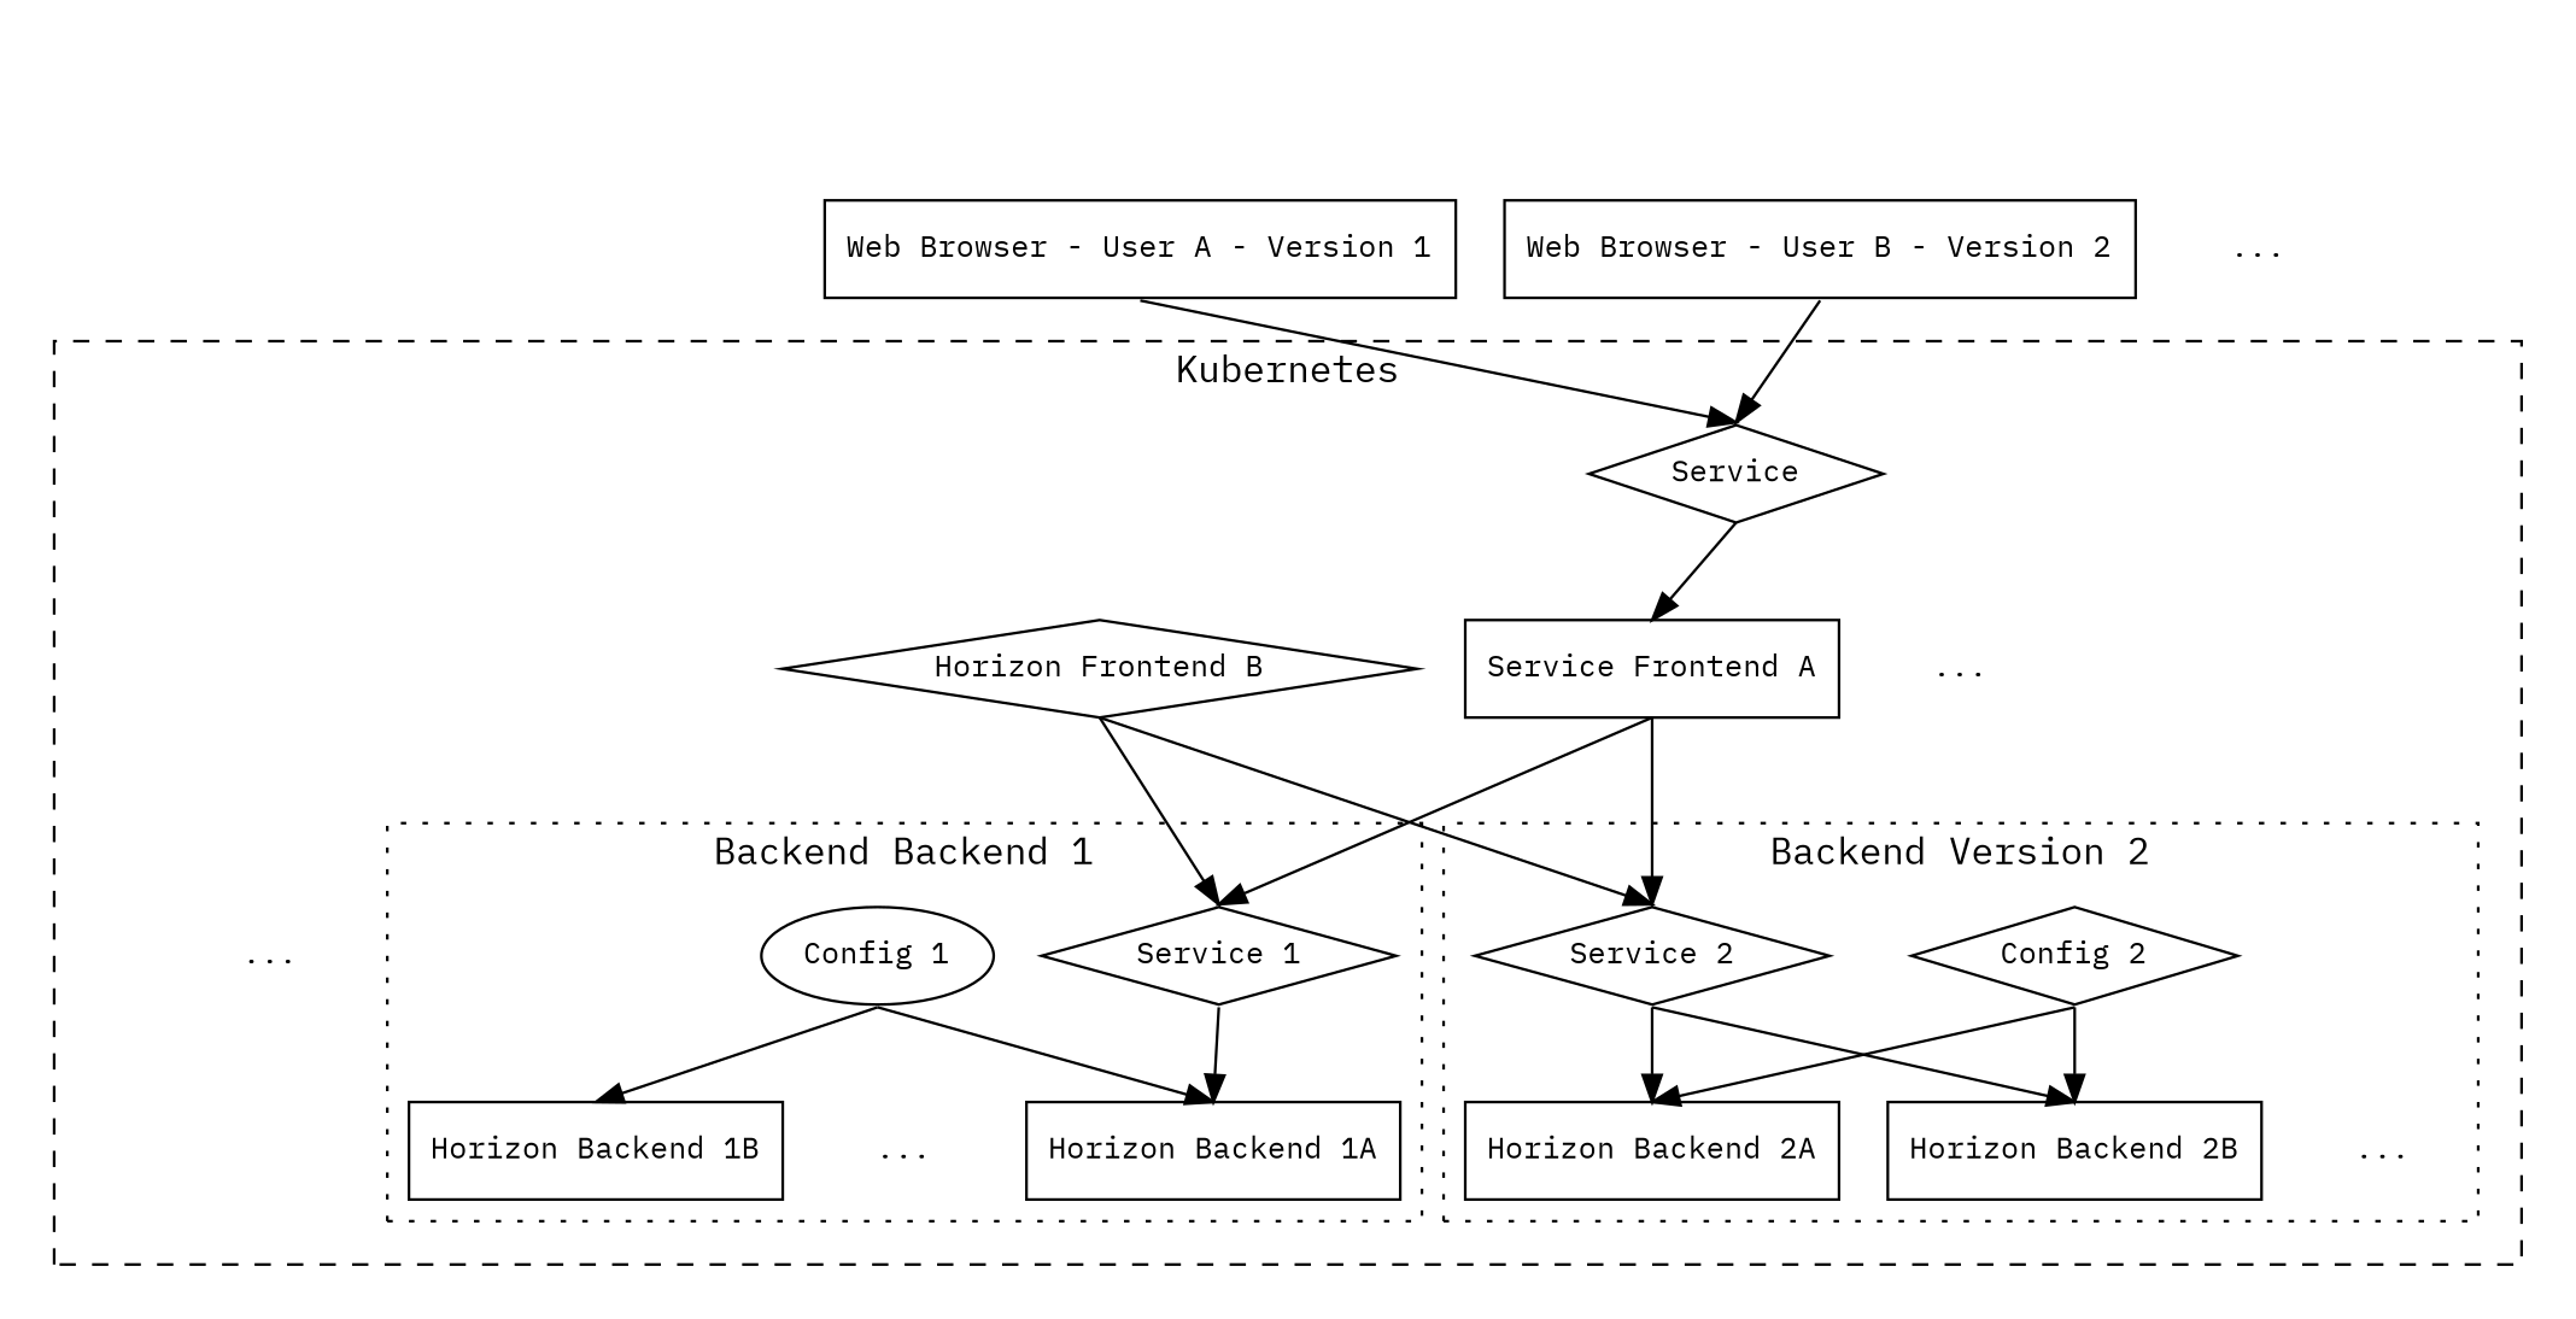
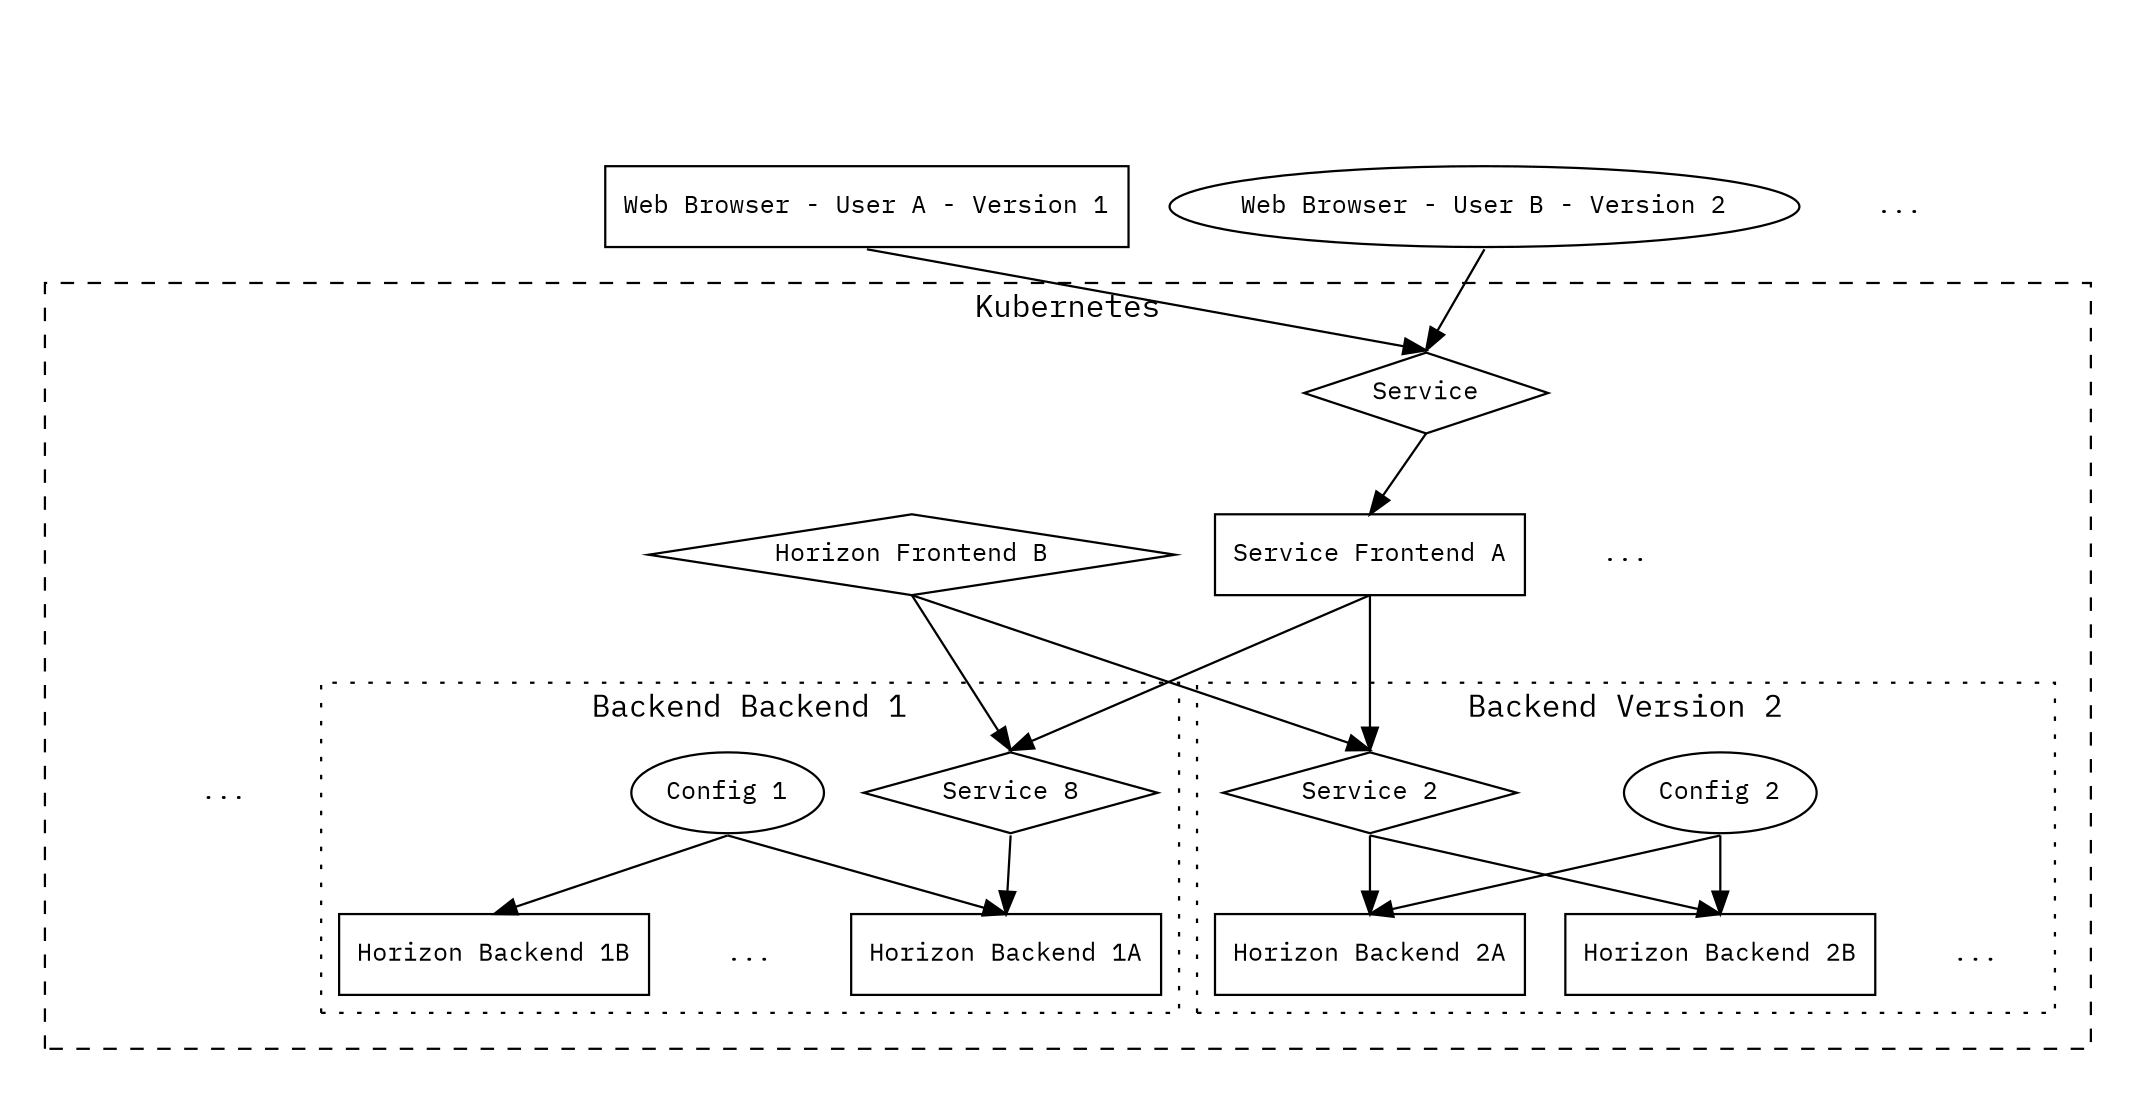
  digraph {
    fontname="IBM Plex Mono"
    splines=false
    node [fontname="IBM Plex Mono" fontsize=11 nodesep=2.0 shape=box]
    edge [fontname="IBM Plex Mono" headport=n tailport=s]
    n1 [label="..." shape=plaintext]
-   n2 [label="Web Browser - User B - Version 2"]
+   n2 [label="Web Browser - User B - Version 2" shape=ellipse]
    n3 [label="Web Browser - User A - Version 1"]
-   n4 [label="Config 2" shape=diamond]
+   n4 [label="Config 2" shape=oval]
    n5 [label="Service 2" shape=diamond]
    n6 [label="Horizon Backend 2A"]
    n7 [label="Horizon Backend 2B"]
    n8 [label="..." shape=plaintext]
-   n9 [label="Service 1" shape=diamond]
+   n9 [label="Service 8" shape=diamond]
    n10 [label="Config 1" shape=oval]
    n11 [label="Horizon Backend 1A"]
    n12 [label="Horizon Backend 1B"]
    n13 [label="..." shape=plaintext]
    n14 [label="..." shape=plaintext]
    n15 [label=Service shape=diamond]
    n16 [label="Service Frontend A"]
    n17 [label="Horizon Frontend B" shape=diamond]
    n18 [label="..." shape=plaintext]
    subgraph cluster_1 {
      label=Horizon
      style=invis
      subgraph cluster_2 {
        label=Horizon
        style=invis
        n1
        n2
        n3
      }
      subgraph cluster_3 {
        label=Kubernetes
        style=dashed
        subgraph cluster_4 {
          label=Kubernetes
          style=invis
          subgraph cluster_5 {
            label="Backend Version 2"
            style=dotted
            n4
            n5
            n6
            n7
            n8
          }
          subgraph cluster_6 {
            label="Backend Backend 1"
            style=dotted
            n9
            n10
            n11
            n12
            n13
          }
          subgraph cluster_7 {
            label=Kubernetes
            style=invis
            n14
          }
        }
        subgraph sub_8 {
          label=Kubernetes
          style=dashed
          n4
          n5
          n6
          n7
          n8
          n9
          n10
          n11
          n12
          n13
          n14
          n15
          n16
          n17
          n18
        }
      }
    }
    n2 -> n15
    n3 -> n15
    n4 -> n6
    n4 -> n7
    n4 -> n8 [style=invis]
    n5 -> n6
    n5 -> n7
    n9 -> n11
    n10 -> n11
    n10 -> n12
    n10 -> n13 [style=invis]
    n15 -> n16
    n15 -> n18 [style=invis]
    n16 -> n5
    n16 -> n9
    n17 -> n5
    n17 -> n9
    n17 -> n14 [style=invis]
  }
